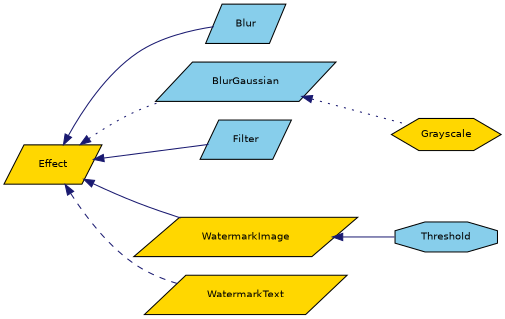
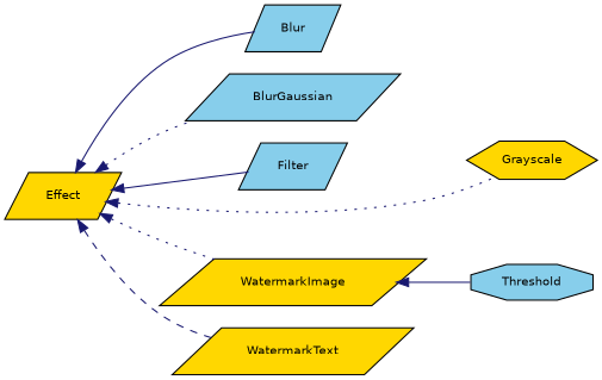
  digraph {
    rankdir=LR
    node [color=black fillcolor=gold fontname=Helvetica fontsize=10 shape=parallelogram style=filled]
    edge [color=midnightblue dir=back fontname=Helvetica fontsize=10 labelfontname=Helvetica labelfontsize=10 style=solid]
    n1 [fontcolor=black height=0.2 label=Effect width=0.4]
    n2 [fillcolor=skyblue height=0.2 label=Blur width=0.4]
    n3 [fillcolor=skyblue height=0.2 label=BlurGaussian width=0.4]
    n4 [fillcolor=skyblue height=0.2 label=Filter width=0.4]
    n5 [height=0.2 label=Grayscale shape=hexagon width=0.4]
    n6 [height=0.2 label=WatermarkImage width=0.4]
    n7 [height=0.2 label=WatermarkText width=0.4]
    n8 [fillcolor=skyblue height=0.2 label=Threshold shape=octagon width=0.4]
    n1 -> n2
    n1 -> n3 [style=dotted]
    n1 -> n4
-   n3 -> n5 [style=dotted]
-   n1 -> n6
+   n1 -> n5 [style=dotted]
+   n1 -> n6 [style=dotted]
    n1 -> n7 [style=dashed]
    n6 -> n8
  }
